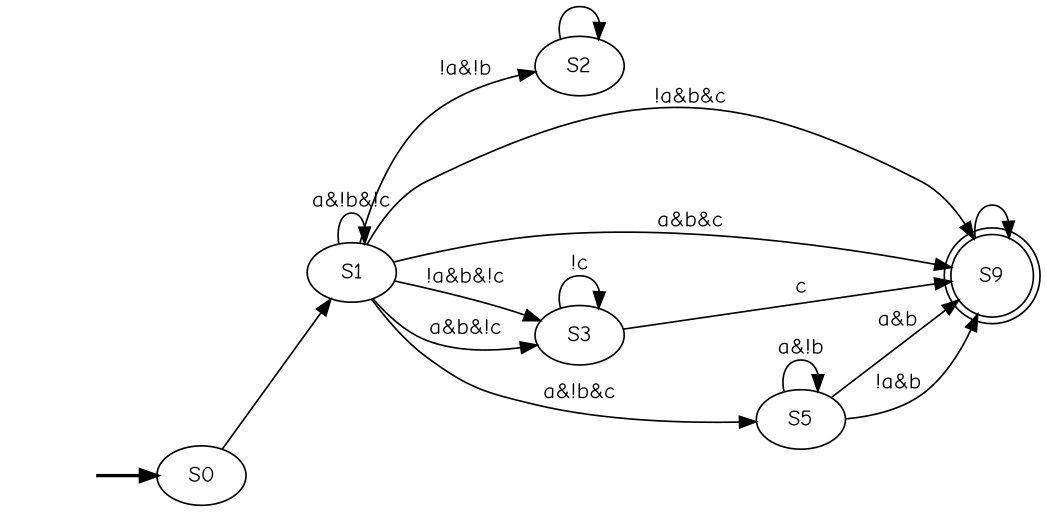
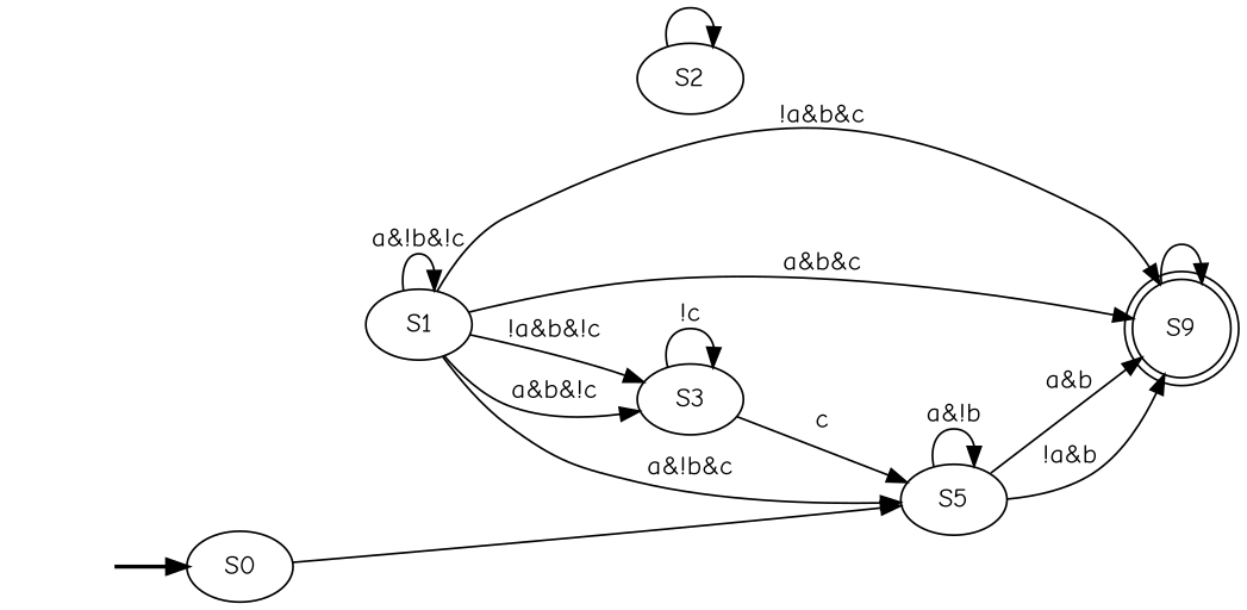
  digraph {
    fontname="Comic Neue"
    rankdir=LR
    node [fontname="Comic Neue"]
    edge [fontname="Comic Neue"]
    fake [style=invisible]
    S0 [root=true]
    S1
    S3
    S2
    S5
    n7 [label=S9 shape=doublecircle]
    fake -> S0 [style=bold]
-   S0 -> S1
+   S0 -> S5
    S1 -> S1 [label="a&!b&!c"]
    S1 -> S3 [label="!a&b&!c"]
    S1 -> S3 [label="a&b&!c"]
-   S1 -> S2 [label="!a&!b"]
    S1 -> S5 [label="a&!b&c"]
    S1 -> n7 [label="!a&b&c"]
    S1 -> n7 [label="a&b&c"]
    S3 -> S3 [label="!c"]
-   S3 -> n7 [label=c]
+   S3 -> S5 [label=c]
    S2 -> S2
    S5 -> S5 [label="a&!b"]
    S5 -> n7 [label="!a&b"]
    S5 -> n7 [label="a&b"]
    n7 -> n7
  }
